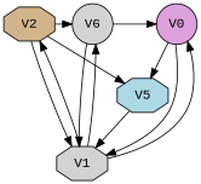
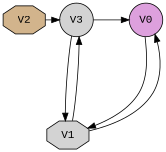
  digraph {
    fontname="Liberation Mono"
    rankdir=TB
    node [fillcolor=lightgrey fontname="Liberation Mono" shape=octagon style=filled]
    edge [fontname="Liberation Mono"]
    V2 [fillcolor=tan]
-   V3 [shape=circle label=V6]
+   V3 [shape=circle]
    n3 [fillcolor=plum label=V0 shape=circle]
    V1
-   V5 [fillcolor=lightblue]
    subgraph sub_1 {
      rank=same
      V2
      V3
      n3
    }
    V2 -> V3
-   V2 -> V1
-   V2 -> V5
    V3 -> n3
    V3 -> V1
    n3 -> V1
-   n3 -> V5
-   V1 -> V2
    V1 -> V3
    V1 -> n3
-   V5 -> V1
  }
